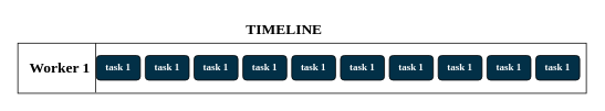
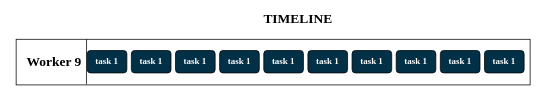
  <mxCell id="0" />
  <mxCell id="1" parent="0" />
  <mxCell id="2" value="" style="rounded=0;whiteSpace=wrap;html=1;" vertex="1" parent="1"><mxGeometry x="20" y="52" width="687" height="61" as="geometry" /></mxCell>
- <mxCell id="3" value="&lt;b&gt;&lt;font style=&quot;font-size: 18px;&quot; face=&quot;Times New Roman&quot;&gt;TIMELINE&lt;/font&gt;&lt;/b&gt;" style="text;html=1;strokeColor=none;fillColor=none;align=center;verticalAlign=middle;whiteSpace=wrap;rounded=0;" vertex="1" parent="1"><mxGeometry x="291" y="20" width="102" height="30" as="geometry" /></mxCell>
- <mxCell id="4" value="&lt;font style=&quot;font-size: 18px;&quot; face=&quot;Times New Roman&quot;&gt;&lt;b&gt;Worker 1&lt;/b&gt;&lt;br&gt;&lt;/font&gt;" style="text;html=1;strokeColor=none;fillColor=none;align=center;verticalAlign=middle;whiteSpace=wrap;rounded=0;" vertex="1" parent="1"><mxGeometry x="20" y="67" width="102" height="30" as="geometry" /></mxCell>
+ <mxCell id="3" value="&lt;b&gt;&lt;font style=&quot;font-size: 18px;&quot; face=&quot;Times New Roman&quot;&gt;TIMELINE&lt;/font&gt;&lt;/b&gt;" style="text;html=1;strokeColor=none;fillColor=none;align=center;verticalAlign=middle;whiteSpace=wrap;rounded=0;" vertex="1" parent="1"><mxGeometry x="346" y="10" width="102" height="30" as="geometry" /></mxCell>
+ <mxCell id="4" value="&lt;font style=&quot;font-size: 18px;&quot; face=&quot;Times New Roman&quot;&gt;&lt;b&gt;Worker 9&lt;/b&gt;&lt;br&gt;&lt;/font&gt;" style="text;html=1;strokeColor=none;fillColor=none;align=center;verticalAlign=middle;whiteSpace=wrap;rounded=0;" vertex="1" parent="1"><mxGeometry x="20" y="67" width="102" height="30" as="geometry" /></mxCell>
  <mxCell id="5" value="" style="endArrow=none;html=1;rounded=0;entryX=0.137;entryY=0;entryDx=0;entryDy=0;entryPerimeter=0;" edge="1" parent="1" target="2"><mxGeometry width="50" height="50" relative="1" as="geometry"><mxPoint x="114" y="112" as="sourcePoint" /><mxPoint x="113.003" y="53.32" as="targetPoint" /></mxGeometry></mxCell>
  <mxCell id="6" value="&lt;font color=&quot;#ffffff&quot; face=&quot;Times New Roman&quot;&gt;&lt;b&gt;task 1&lt;/b&gt;&lt;/font&gt;" style="rounded=1;whiteSpace=wrap;html=1;fillColor=#023047;" vertex="1" parent="1"><mxGeometry x="115" y="67" width="53" height="30" as="geometry" /></mxCell>
  <mxCell id="7" value="&lt;font color=&quot;#ffffff&quot; face=&quot;Times New Roman&quot;&gt;&lt;b&gt;task 1&lt;/b&gt;&lt;/font&gt;" style="rounded=1;whiteSpace=wrap;html=1;fillColor=#023047;" vertex="1" parent="1"><mxGeometry x="174" y="67" width="53" height="30" as="geometry" /></mxCell>
  <mxCell id="8" value="&lt;font color=&quot;#ffffff&quot; face=&quot;Times New Roman&quot;&gt;&lt;b&gt;task 1&lt;/b&gt;&lt;/font&gt;" style="rounded=1;whiteSpace=wrap;html=1;fillColor=#023047;" vertex="1" parent="1"><mxGeometry x="233" y="67" width="53" height="30" as="geometry" /></mxCell>
  <mxCell id="9" value="&lt;font color=&quot;#ffffff&quot; face=&quot;Times New Roman&quot;&gt;&lt;b&gt;task 1&lt;/b&gt;&lt;/font&gt;" style="rounded=1;whiteSpace=wrap;html=1;fillColor=#023047;" vertex="1" parent="1"><mxGeometry x="292" y="67" width="53" height="30" as="geometry" /></mxCell>
  <mxCell id="10" value="&lt;font color=&quot;#ffffff&quot; face=&quot;Times New Roman&quot;&gt;&lt;b&gt;task 1&lt;/b&gt;&lt;/font&gt;" style="rounded=1;whiteSpace=wrap;html=1;fillColor=#023047;" vertex="1" parent="1"><mxGeometry x="351" y="67" width="53" height="30" as="geometry" /></mxCell>
  <mxCell id="11" value="&lt;font color=&quot;#ffffff&quot; face=&quot;Times New Roman&quot;&gt;&lt;b&gt;task 1&lt;/b&gt;&lt;/font&gt;" style="rounded=1;whiteSpace=wrap;html=1;fillColor=#023047;" vertex="1" parent="1"><mxGeometry x="410" y="67" width="53" height="30" as="geometry" /></mxCell>
  <mxCell id="12" value="&lt;font color=&quot;#ffffff&quot; face=&quot;Times New Roman&quot;&gt;&lt;b&gt;task 1&lt;/b&gt;&lt;/font&gt;" style="rounded=1;whiteSpace=wrap;html=1;fillColor=#023047;" vertex="1" parent="1"><mxGeometry x="469" y="67" width="53" height="30" as="geometry" /></mxCell>
  <mxCell id="13" value="&lt;font color=&quot;#ffffff&quot; face=&quot;Times New Roman&quot;&gt;&lt;b&gt;task 1&lt;/b&gt;&lt;/font&gt;" style="rounded=1;whiteSpace=wrap;html=1;fillColor=#023047;" vertex="1" parent="1"><mxGeometry x="528" y="67" width="53" height="30" as="geometry" /></mxCell>
  <mxCell id="14" value="&lt;font color=&quot;#ffffff&quot; face=&quot;Times New Roman&quot;&gt;&lt;b&gt;task 1&lt;/b&gt;&lt;/font&gt;" style="rounded=1;whiteSpace=wrap;html=1;fillColor=#023047;" vertex="1" parent="1"><mxGeometry x="587" y="67" width="53" height="30" as="geometry" /></mxCell>
  <mxCell id="15" value="&lt;font color=&quot;#ffffff&quot; face=&quot;Times New Roman&quot;&gt;&lt;b&gt;task 1&lt;/b&gt;&lt;/font&gt;" style="rounded=1;whiteSpace=wrap;html=1;fillColor=#023047;" vertex="1" parent="1"><mxGeometry x="646" y="67" width="53" height="30" as="geometry" /></mxCell>
